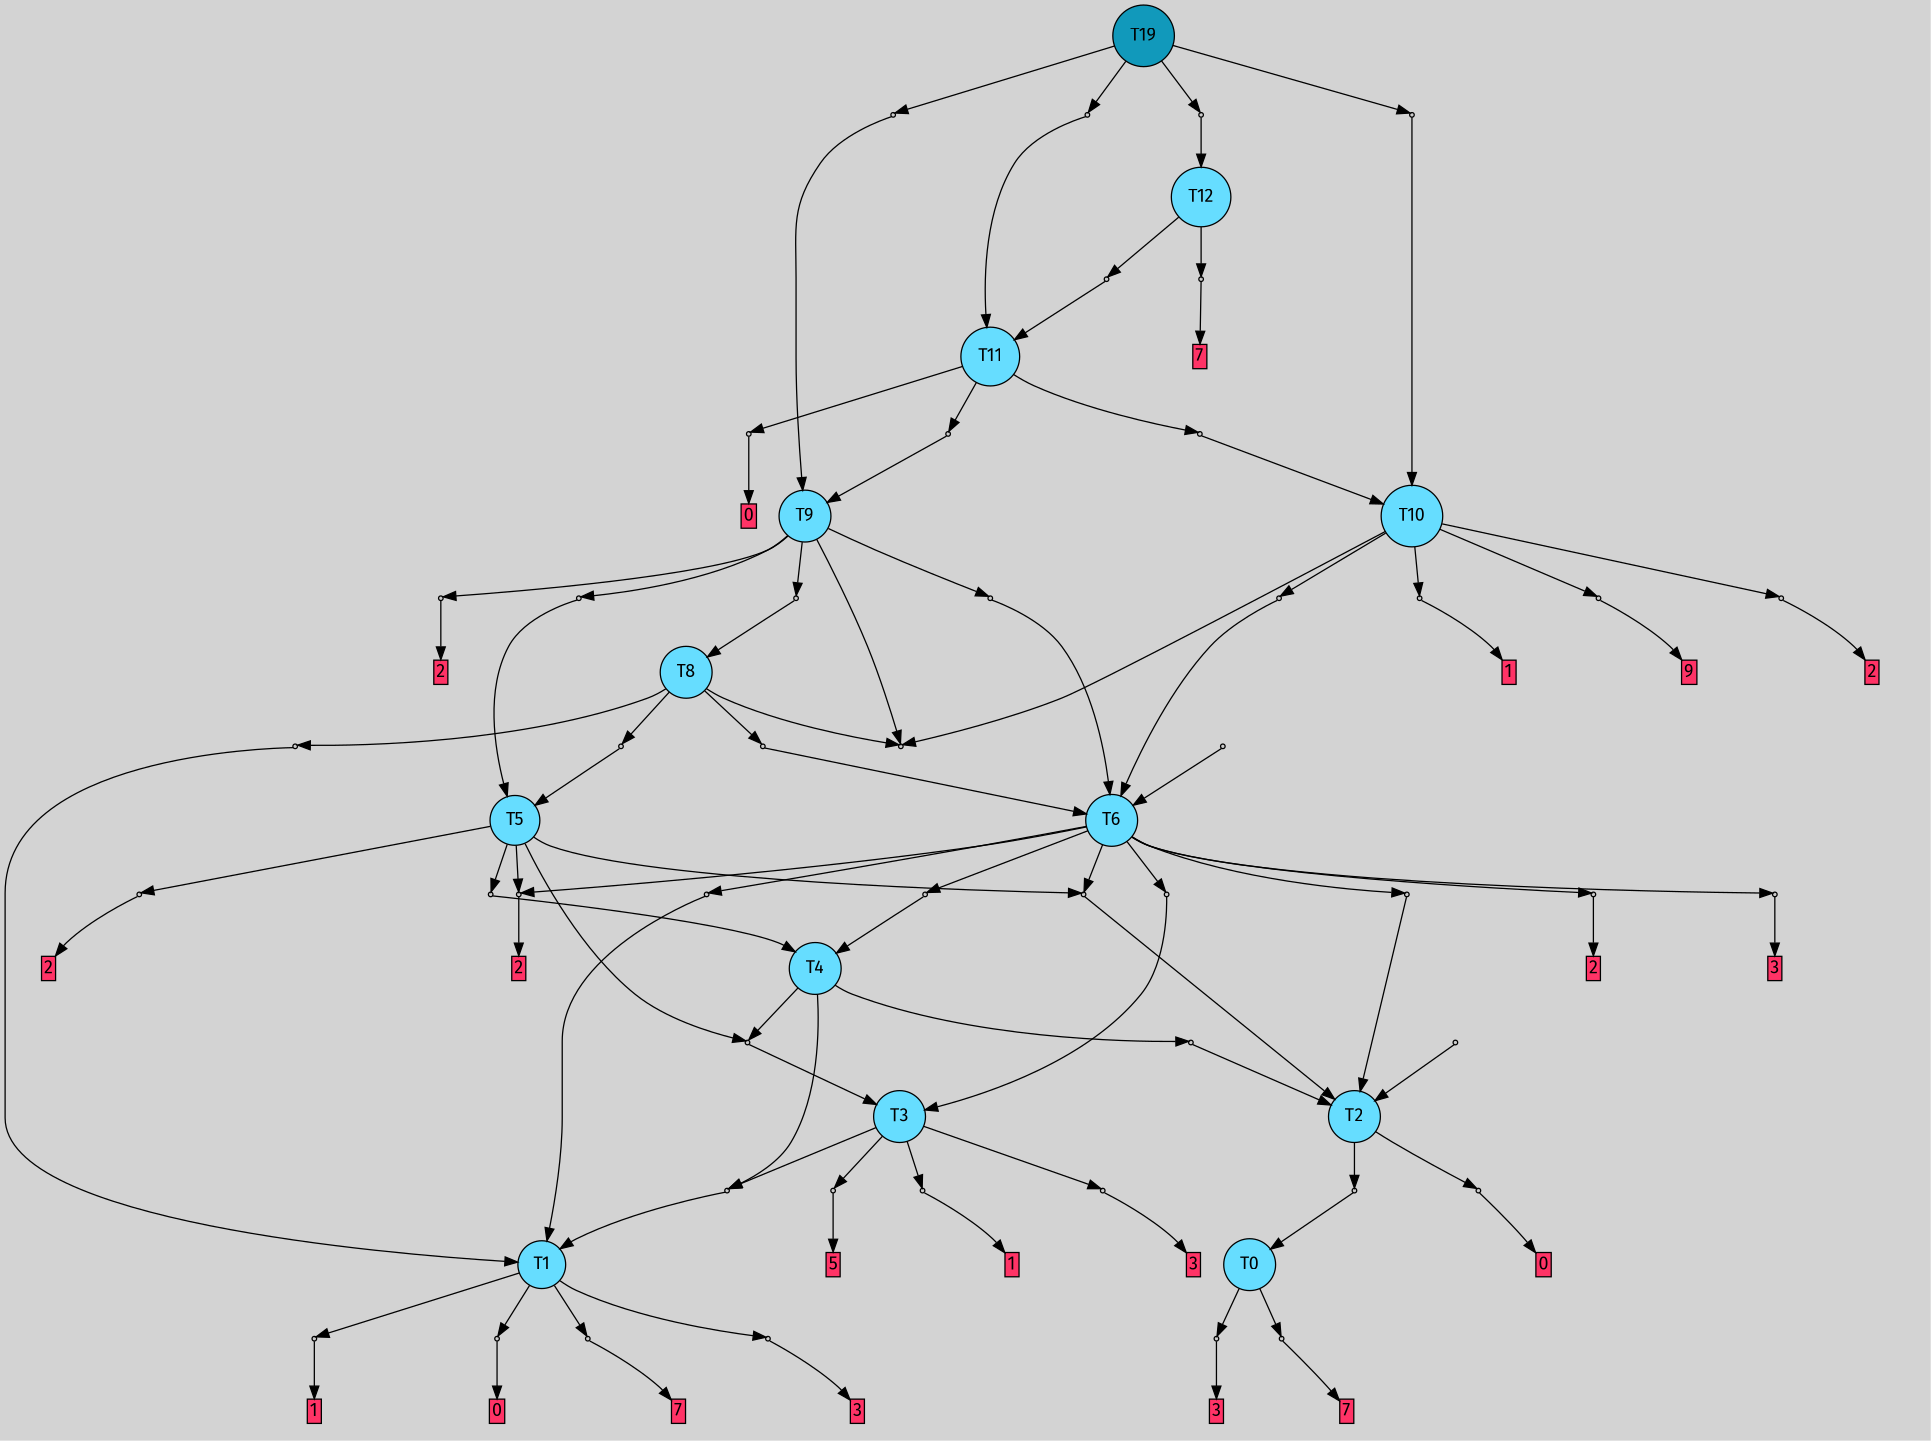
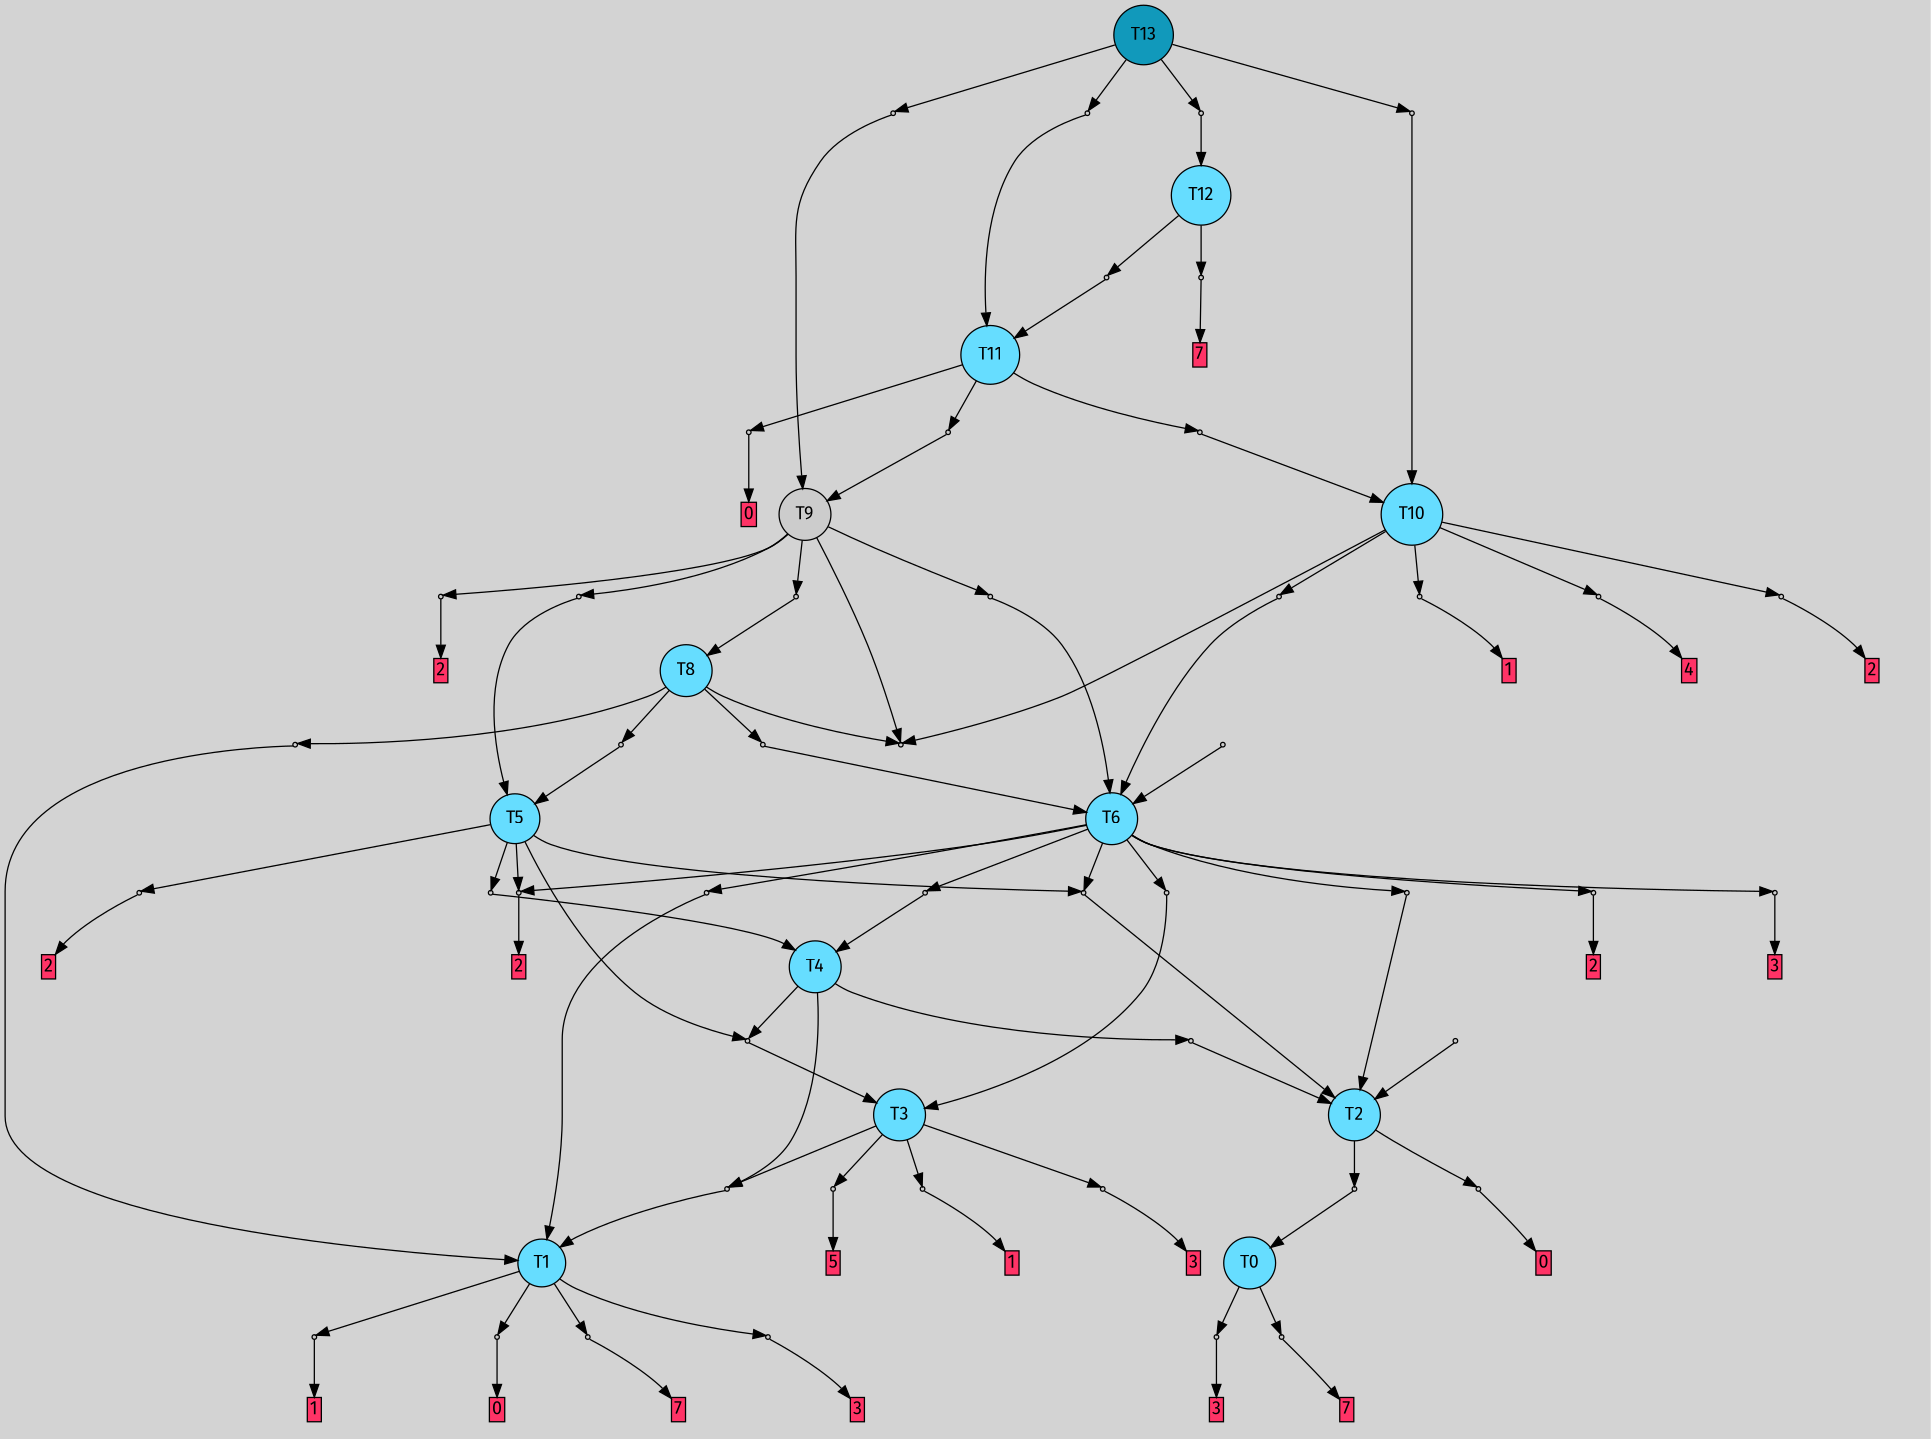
  digraph {
    bgcolor=lightgray
    fontname="Fira Sans"
    node [fontname="Fira Sans" shape=box style=filled]
    edge [fontname="Fira Sans"]
-   T13 [fillcolor="#1199bb" shape=circle label=T19]
+   T13 [fillcolor="#1199bb" shape=circle]
    P43 [fillcolor="#cccccc" shape=point]
    P44 [fillcolor="#cccccc" shape=point]
    P45 [fillcolor="#cccccc" shape=point]
    P46 [fillcolor="#cccccc" shape=point]
    T0 [fillcolor="#66ddff" shape=circle]
    P0 [fillcolor="#cccccc" shape=point]
    P1 [fillcolor="#cccccc" shape=point]
    n9 [label="7|0&2|2#3|2&#92;n" style=invis]
    n10 [fillcolor="#ff3366" height=0 label=3 margin=0.03 width=0]
    I1 [style=invis]
    n12 [fillcolor="#ff3366" height=0 label=7 margin=0.03 width=0]
    T1 [fillcolor="#66ddff" shape=circle]
    P2 [fillcolor="#cccccc" shape=point]
    P3 [fillcolor="#cccccc" shape=point]
    P4 [fillcolor="#cccccc" shape=point]
    P5 [fillcolor="#cccccc" shape=point]
    n18 [label="3|0&2|7#2|6&#92;n" style=invis]
    n19 [fillcolor="#ff3366" height=0 label=7 margin=0.03 width=0]
    n20 [label="2|1&0|2#2|5&#92;n3|0&4|1#0|1&#92;n" style=invis]
    n21 [fillcolor="#ff3366" height=0 label=3 margin=0.03 width=0]
    n22 [label="8|3&3|3#4|7&#92;n3|0&4|1#0|3&#92;n" style=invis]
    n23 [fillcolor="#ff3366" height=0 label=1 margin=0.03 width=0]
    n24 [label="2|0&3|0#1|4&#92;n" style=invis]
    n25 [fillcolor="#ff3366" height=0 label=0 margin=0.03 width=0]
    T2 [fillcolor="#66ddff" shape=circle]
    P6 [fillcolor="#cccccc" shape=point]
    P7 [fillcolor="#cccccc" shape=point]
    I6 [style=invis]
    n30 [fillcolor="#ff3366" height=0 label=0 margin=0.03 width=0]
    n31 [label="4|0&2|4#2|4&#92;n" style=invis]
    T3 [fillcolor="#66ddff" shape=circle]
    P8 [fillcolor="#cccccc" shape=point]
    P9 [fillcolor="#cccccc" shape=point]
    P10 [fillcolor="#cccccc" shape=point]
    P11 [fillcolor="#cccccc" shape=point]
    n37 [label="1|7&1|6#2|5&#92;n1|0&3|3#0|7&#92;n" style=invis]
    n38 [fillcolor="#ff3366" height=0 label=1 margin=0.03 width=0]
    n39 [label="5|5&4|5#1|7&#92;n0|0&2|5#0|5&#92;n" style=invis]
    n40 [fillcolor="#ff3366" height=0 label=3 margin=0.03 width=0]
    n41 [label="2|0&2|7#4|6&#92;n" style=invis]
    I11 [style=invis]
    n43 [fillcolor="#ff3366" height=0 label=5 margin=0.03 width=0]
    T4 [fillcolor="#66ddff" shape=circle]
    P12 [fillcolor="#cccccc" shape=point]
    P13 [fillcolor="#cccccc" shape=point]
    n47 [label="5|0&0|1#0|1&#92;n" style=invis]
    n48 [label="2|0&2|2#4|4&#92;n" style=invis]
    T5 [fillcolor="#66ddff" shape=circle]
    P14 [fillcolor="#cccccc" shape=point]
    P15 [fillcolor="#cccccc" shape=point]
    P16 [fillcolor="#cccccc" shape=point]
    P17 [fillcolor="#cccccc" shape=point]
    n54 [label="2|0&2|2#4|4&#92;n" style=invis]
    n55 [label="0|0&3|1#2|0&#92;n" style=invis]
    n56 [fillcolor="#ff3366" height=0 label=2 margin=0.03 width=0]
    n57 [label="4|0&3|7#2|4&#92;n" style=invis]
    n58 [label="0|0&0|1#2|0&#92;n" style=invis]
    n59 [fillcolor="#ff3366" height=0 label=2 margin=0.03 width=0]
    T6 [fillcolor="#66ddff" shape=circle]
    P18 [fillcolor="#cccccc" shape=point]
    P19 [fillcolor="#cccccc" shape=point]
    P20 [fillcolor="#cccccc" shape=point]
    P21 [fillcolor="#cccccc" shape=point]
    P22 [fillcolor="#cccccc" shape=point]
    P23 [fillcolor="#cccccc" shape=point]
    n67 [label="2|0&2|7#4|2&#92;n" style=invis]
    n68 [label="5|0&0|1#0|1&#92;n" style=invis]
    n69 [label="0|0&3|1#2|0&#92;n" style=invis]
    n70 [fillcolor="#ff3366" height=0 label=2 margin=0.03 width=0]
    n71 [label="0|0&3|4#2|7&#92;n" style=invis]
    n72 [label="7|2&2|2#4|3&#92;n3|0&0|2#3|1&#92;n" style=invis]
    n73 [fillcolor="#ff3366" height=0 label=3 margin=0.03 width=0]
    n74 [label="7|0&3|0#1|4&#92;n" style=invis]
    P24 [fillcolor="#cccccc" shape=point]
    n76 [label="4|0&1|7#2|7&#92;n" style=invis]
    P25 [fillcolor="#cccccc" shape=point]
    n78 [label="0|0&4|6#3|3&#92;n" style=invis]
    T8 [fillcolor="#66ddff" shape=circle]
    P26 [fillcolor="#cccccc" shape=point]
    P27 [fillcolor="#cccccc" shape=point]
    P28 [fillcolor="#cccccc" shape=point]
    P29 [fillcolor="#cccccc" shape=point]
    n84 [label="2|0&2|7#4|2&#92;n" style=invis]
    n85 [label="2|0&1|3#2|1&#92;n" style=invis]
    n86 [label="2|0&2|7#4|6&#92;n" style=invis]
    n87 [label="0|0&4|6#3|3&#92;n" style=invis]
-   T9 [fillcolor="#66ddff" shape=circle]
+   T9 [fillcolor="#cccccc" shape=circle]
    P30 [fillcolor="#cccccc" shape=point]
    P31 [fillcolor="#cccccc" shape=point]
    P32 [fillcolor="#cccccc" shape=point]
    P33 [fillcolor="#cccccc" shape=point]
    n93 [label="1|0&3|4#4|0&#92;n" style=invis]
    n94 [label="2|0&1|3#2|1&#92;n" style=invis]
    n95 [label="1|6&1|3#3|0&#92;n1|0&2|3#0|6&#92;n" style=invis]
    n96 [label="0|2&0|2#2|5&#92;n8|0&0|2#1|7&#92;n" style=invis]
    n97 [fillcolor="#ff3366" height=0 label=2 margin=0.03 width=0]
    T10 [fillcolor="#66ddff" shape=circle]
    P34 [fillcolor="#cccccc" shape=point]
    P35 [fillcolor="#cccccc" shape=point]
    P36 [fillcolor="#cccccc" shape=point]
    P37 [fillcolor="#cccccc" shape=point]
    n103 [label="1|0&3|3#0|7&#92;n" style=invis]
    n104 [fillcolor="#ff3366" height=0 label=1 margin=0.03 width=0]
    n105 [label="2|0&1|2#3|1&#92;n" style=invis]
    n106 [label="7|0&4|7#3|4&#92;n" style=invis]
-   n107 [fillcolor="#ff3366" height=0 label=9 margin=0.03 width=0]
+   n107 [fillcolor="#ff3366" height=0 label=4 margin=0.03 width=0]
    n108 [label="0|2&0|2#2|5&#92;n8|0&0|2#1|7&#92;n" style=invis]
    n109 [fillcolor="#ff3366" height=0 label=2 margin=0.03 width=0]
    T11 [fillcolor="#66ddff" shape=circle]
    P38 [fillcolor="#cccccc" shape=point]
    P39 [fillcolor="#cccccc" shape=point]
    P40 [fillcolor="#cccccc" shape=point]
    n114 [label="2|2&0|4#3|3&#92;n0|2&0|2#2|5&#92;n8|0&0|2#1|4&#92;n" style=invis]
    n115 [label="4|0&2|3#0|6&#92;n" style=invis]
    n116 [fillcolor="#ff3366" height=0 label=0 margin=0.03 width=0]
    n117 [label="2|0&3|0#1|0&#92;n" style=invis]
    T12 [fillcolor="#66ddff" shape=circle]
    P41 [fillcolor="#cccccc" shape=point]
    P42 [fillcolor="#cccccc" shape=point]
    n121 [label="4|0&4|3#0|1&#92;n" style=invis]
    n122 [fillcolor="#ff3366" height=0 label=7 margin=0.03 width=0]
    n123 [label="4|0&0|4#1|3&#92;n1|0&4|1#0|0&#92;n" style=invis]
    n124 [label="2|2&2|4#1|0&#92;n4|0&4|4#0|2&#92;n" style=invis]
    n125 [label="2|0&3|0#1|0&#92;n" style=invis]
    n126 [label="8|4&2|0#4|2&#92;n2|2&0|4#3|2&#92;n8|0&0|2#1|4&#92;n" style=invis]
    n127 [label="0|0&3|2#2|2&#92;n" style=invis]
    subgraph sub_1 {
      rank=same
      T13
    }
    T13 -> P43
    T13 -> P44
    T13 -> P45
    T13 -> P46
    P43 -> T11
    P43 -> n124 [style=invis]
    P44 -> T10
    P44 -> n125 [style=invis]
    P45 -> T9
    P45 -> n126 [style=invis]
    P46 -> T12
    P46 -> n127 [style=invis]
    T0 -> P0
    T0 -> P1
    P0 -> n9 [style=invis]
    P0 -> n10
    P1 -> I1 [style=invis]
    P1 -> n12
    T1 -> P2
    T1 -> P3
    T1 -> P4
    T1 -> P5
    P2 -> n18 [style=invis]
    P2 -> n19
    P3 -> n20 [style=invis]
    P3 -> n21
    P4 -> n22 [style=invis]
    P4 -> n23
    P5 -> n24 [style=invis]
    P5 -> n25
    T2 -> P6
    T2 -> P7
    P6 -> I6 [style=invis]
    P6 -> n30
    P7 -> T0
    P7 -> n31 [style=invis]
    T3 -> P8
    T3 -> P9
    T3 -> P10
    T3 -> P11
    P8 -> n37 [style=invis]
    P8 -> n38
    P9 -> n39 [style=invis]
    P9 -> n40
    P10 -> T1
    P10 -> n41 [style=invis]
    P11 -> I11 [style=invis]
    P11 -> n43
    T4 -> P10
    T4 -> P12
    T4 -> P13
    P12 -> T3
    P12 -> n47 [style=invis]
    P13 -> T2
    P13 -> n48 [style=invis]
    T5 -> P12
    T5 -> P14
    T5 -> P15
    T5 -> P16
    T5 -> P17
    P14 -> T2
    P14 -> n54 [style=invis]
    P15 -> n55 [style=invis]
    P15 -> n56
    P16 -> T4
    P16 -> n57 [style=invis]
    P17 -> n58 [style=invis]
    P17 -> n59
    T6 -> P14
    T6 -> P17
    T6 -> P18
    T6 -> P19
    T6 -> P20
    T6 -> P21
    T6 -> P22
    T6 -> P23
    P18 -> T1
    P18 -> n67 [style=invis]
    P19 -> T3
    P19 -> n68 [style=invis]
    P20 -> n69 [style=invis]
    P20 -> n70
    P21 -> T4
    P21 -> n71 [style=invis]
    P22 -> n72 [style=invis]
    P22 -> n73
    P23 -> T2
    P23 -> n74 [style=invis]
    P24 -> T2
    P24 -> n76 [style=invis]
    P25 -> T6
    P25 -> n78 [style=invis]
    T8 -> P26
    T8 -> P27
    T8 -> P28
    T8 -> P29
    P26 -> n84 [style=invis]
    P27 -> T5
    P27 -> n85 [style=invis]
    P28 -> T1
    P28 -> n86 [style=invis]
    P29 -> T6
    P29 -> n87 [style=invis]
    T9 -> P26
    T9 -> P30
    T9 -> P31
    T9 -> P32
    T9 -> P33
    P30 -> T8
    P30 -> n93 [style=invis]
    P31 -> T5
    P31 -> n94 [style=invis]
    P32 -> T6
    P32 -> n95 [style=invis]
    P33 -> n96 [style=invis]
    P33 -> n97
    T10 -> P26
    T10 -> P34
    T10 -> P35
    T10 -> P36
    T10 -> P37
    P34 -> n103 [style=invis]
    P34 -> n104
    P35 -> T6
    P35 -> n105 [style=invis]
    P36 -> n106 [style=invis]
    P36 -> n107
    P37 -> n108 [style=invis]
    P37 -> n109
    T11 -> P38
    T11 -> P39
    T11 -> P40
    P38 -> T9
    P38 -> n114 [style=invis]
    P39 -> n115 [style=invis]
    P39 -> n116
    P40 -> T10
    P40 -> n117 [style=invis]
    T12 -> P41
    T12 -> P42
    P41 -> n121 [style=invis]
    P41 -> n122
    P42 -> T11
    P42 -> n123 [style=invis]
  }
